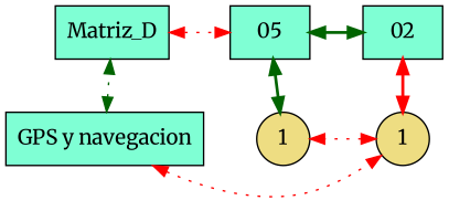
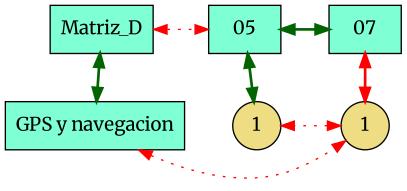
  digraph {
    fontname=Merriweather
    nodesep=0.5
    rankdir=BT
    node [fillcolor=aquamarine fontname=Merriweather shape=rectangle style=filled]
    edge [color=red dir=both fontname=Merriweather style=dotted]
    n1 [label=Matriz_D]
    n2 [label=05]
-   n3 [label=02]
+   n3 [label=07]
    n4 [label="GPS y navegacion"]
    n5 [fillcolor=lightgoldenrod label=1 shape=circle]
    n6 [fillcolor=lightgoldenrod label=1 shape=circle]
    subgraph sub_1 {
      rank=same
      n1
      n2
    }
    subgraph sub_2 {
      rank=same
      n2
      n3
    }
    subgraph sub_3 {
      rank=same
      n4
      n5
    }
    subgraph sub_4 {
      rank=same
      n5
      n6
    }
    subgraph sub_5 {
      rank=same
      n1
      n2
      n3
    }
    n1 -> n2
    n2 -> n3 [color=darkgreen style=bold]
-   n4 -> n1 [color=darkgreen]
+   n4 -> n1 [color=darkgreen style=bold]
    n4 -> n5 [constraint=false]
    n5 -> n3 [style=bold]
    n5 -> n6 [constraint=false]
    n6 -> n2 [color=darkgreen style=bold]
  }
